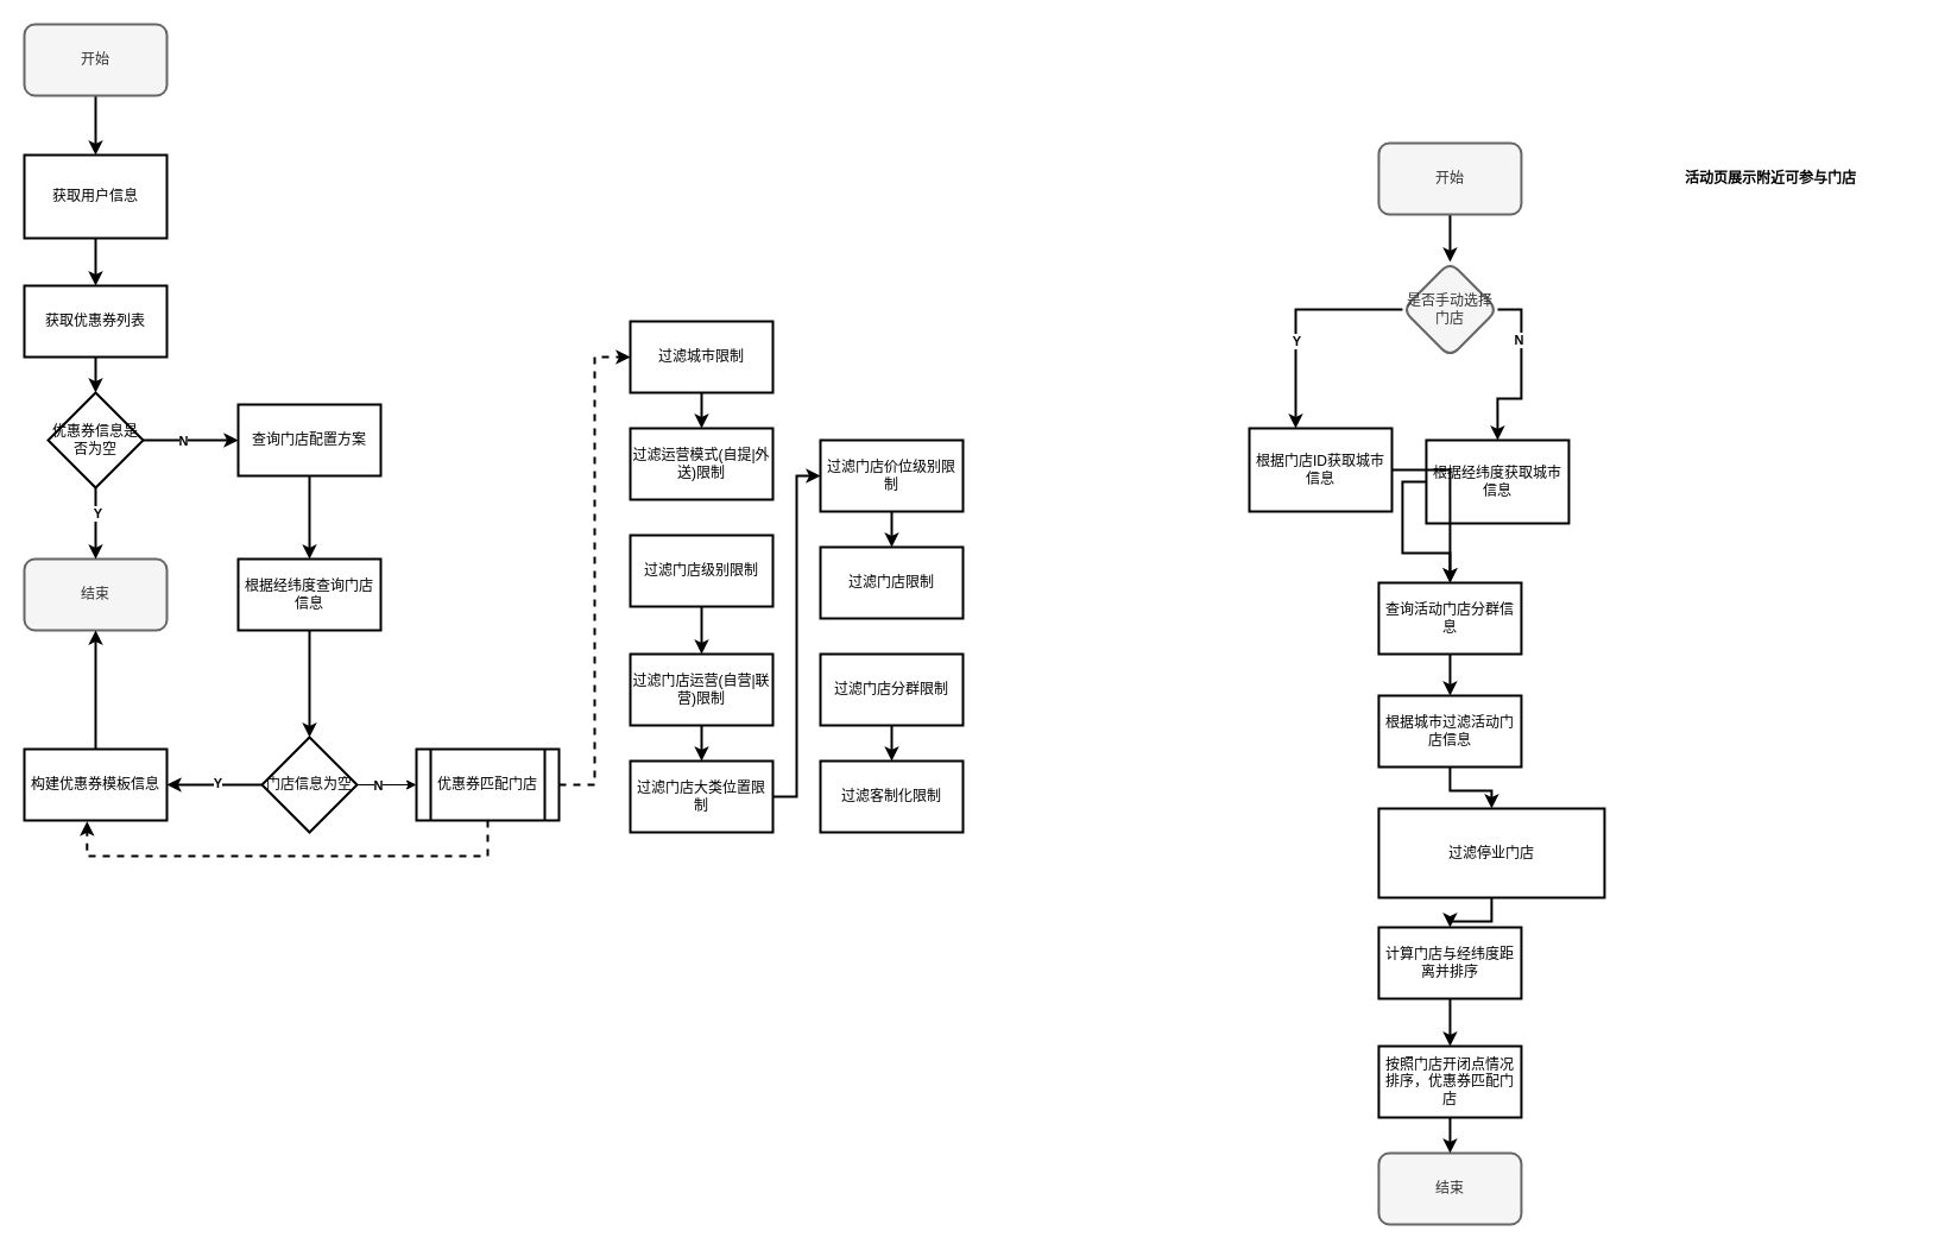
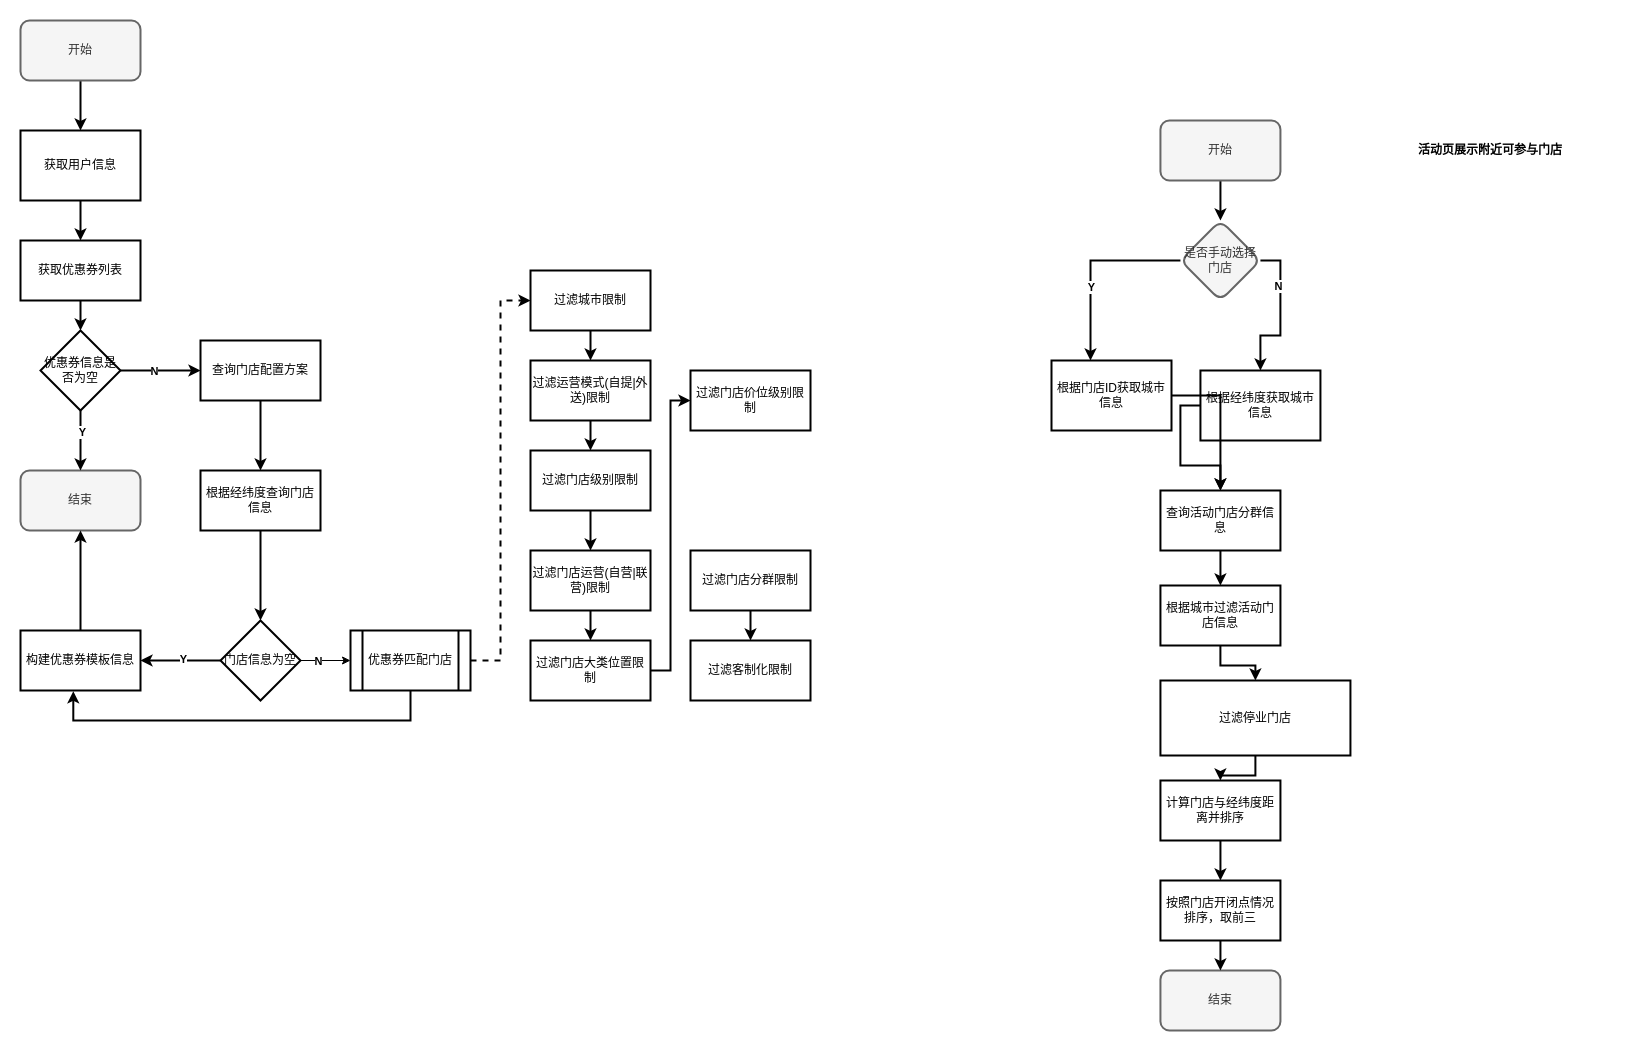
  <mxCell id="0" />
  <mxCell id="1" parent="0" />
  <mxCell id="2" style="edgeStyle=orthogonalEdgeStyle;rounded=0;orthogonalLoop=1;jettySize=auto;html=1;exitX=0.5;exitY=1;exitDx=0;exitDy=0;entryX=0.5;entryY=0;entryDx=0;entryDy=0;strokeWidth=2;" edge="1" parent="1" source="3" target="5"><mxGeometry relative="1" as="geometry" /></mxCell>
  <mxCell id="3" value="开始" style="rounded=1;whiteSpace=wrap;html=1;strokeWidth=2;fillColor=#f5f5f5;fontColor=#333333;strokeColor=#666666;" vertex="1" parent="1"><mxGeometry x="20" y="20" width="120" height="60" as="geometry" /></mxCell>
  <mxCell id="4" value="" style="edgeStyle=orthogonalEdgeStyle;rounded=0;orthogonalLoop=1;jettySize=auto;html=1;strokeWidth=2;" edge="1" parent="1" source="5" target="8"><mxGeometry relative="1" as="geometry" /></mxCell>
  <mxCell id="5" value="获取用户信息" style="rounded=0;whiteSpace=wrap;html=1;strokeWidth=2;" vertex="1" parent="1"><mxGeometry x="20" y="130" width="120" height="70" as="geometry" /></mxCell>
  <mxCell id="6" value="结束" style="rounded=1;whiteSpace=wrap;html=1;strokeWidth=2;fillColor=#f5f5f5;fontColor=#333333;strokeColor=#666666;" vertex="1" parent="1"><mxGeometry x="20" y="470" width="120" height="60" as="geometry" /></mxCell>
  <mxCell id="7" style="edgeStyle=orthogonalEdgeStyle;rounded=0;orthogonalLoop=1;jettySize=auto;html=1;exitX=0.5;exitY=1;exitDx=0;exitDy=0;entryX=0.5;entryY=0;entryDx=0;entryDy=0;strokeWidth=2;" edge="1" parent="1" source="8" target="13"><mxGeometry relative="1" as="geometry" /></mxCell>
  <mxCell id="8" value="获取优惠券列表" style="whiteSpace=wrap;html=1;rounded=0;strokeWidth=2;" vertex="1" parent="1"><mxGeometry x="20" y="240" width="120" height="60" as="geometry" /></mxCell>
  <mxCell id="9" style="edgeStyle=orthogonalEdgeStyle;rounded=0;orthogonalLoop=1;jettySize=auto;html=1;exitX=0.5;exitY=1;exitDx=0;exitDy=0;entryX=0.5;entryY=0;entryDx=0;entryDy=0;strokeWidth=2;" edge="1" parent="1" source="13" target="6"><mxGeometry relative="1" as="geometry" /></mxCell>
  <mxCell id="10" value="&lt;b&gt;Y&lt;/b&gt;" style="edgeLabel;html=1;align=center;verticalAlign=middle;resizable=0;points=[];" vertex="1" connectable="0" parent="9"><mxGeometry x="-0.3" y="1" relative="1" as="geometry"><mxPoint as="offset" /></mxGeometry></mxCell>
  <mxCell id="11" value="" style="edgeStyle=orthogonalEdgeStyle;rounded=0;orthogonalLoop=1;jettySize=auto;html=1;strokeWidth=2;" edge="1" parent="1" source="13" target="15"><mxGeometry relative="1" as="geometry" /></mxCell>
  <mxCell id="12" value="&lt;b&gt;N&lt;/b&gt;" style="edgeLabel;html=1;align=center;verticalAlign=middle;resizable=0;points=[];" vertex="1" connectable="0" parent="11"><mxGeometry x="-0.173" relative="1" as="geometry"><mxPoint as="offset" /></mxGeometry></mxCell>
  <mxCell id="13" value="优惠券信息是否为空" style="rhombus;whiteSpace=wrap;html=1;strokeWidth=2;" vertex="1" parent="1"><mxGeometry x="40" y="330" width="80" height="80" as="geometry" /></mxCell>
  <mxCell id="14" value="" style="edgeStyle=orthogonalEdgeStyle;rounded=0;orthogonalLoop=1;jettySize=auto;html=1;strokeWidth=2;" edge="1" parent="1" source="15" target="17"><mxGeometry relative="1" as="geometry" /></mxCell>
  <mxCell id="15" value="查询门店配置方案" style="whiteSpace=wrap;html=1;strokeWidth=2;" vertex="1" parent="1"><mxGeometry x="200" y="340" width="120" height="60" as="geometry" /></mxCell>
  <mxCell id="16" style="edgeStyle=orthogonalEdgeStyle;rounded=0;orthogonalLoop=1;jettySize=auto;html=1;exitX=0.5;exitY=1;exitDx=0;exitDy=0;entryX=0.5;entryY=0;entryDx=0;entryDy=0;strokeWidth=2;" edge="1" parent="1" source="17" target="22"><mxGeometry relative="1" as="geometry" /></mxCell>
  <mxCell id="17" value="根据经纬度查询门店信息" style="whiteSpace=wrap;html=1;strokeWidth=2;" vertex="1" parent="1"><mxGeometry x="200" y="470" width="120" height="60" as="geometry" /></mxCell>
  <mxCell id="18" value="" style="edgeStyle=orthogonalEdgeStyle;rounded=0;orthogonalLoop=1;jettySize=auto;html=1;strokeWidth=2;" edge="1" parent="1" source="22" target="24"><mxGeometry relative="1" as="geometry" /></mxCell>
  <mxCell id="19" value="&lt;b&gt;Y&lt;/b&gt;" style="edgeLabel;html=1;align=center;verticalAlign=middle;resizable=0;points=[];" vertex="1" connectable="0" parent="18"><mxGeometry x="-0.045" y="-2" relative="1" as="geometry"><mxPoint as="offset" /></mxGeometry></mxCell>
  <mxCell id="20" value="" style="edgeStyle=orthogonalEdgeStyle;rounded=0;orthogonalLoop=1;jettySize=auto;html=1;entryX=0;entryY=0.5;entryDx=0;entryDy=0;" edge="1" parent="1" source="22" target="26"><mxGeometry relative="1" as="geometry"><mxPoint x="360" y="660" as="targetPoint" /></mxGeometry></mxCell>
  <mxCell id="21" value="&lt;b&gt;N&lt;/b&gt;" style="edgeLabel;html=1;align=center;verticalAlign=middle;resizable=0;points=[];" vertex="1" connectable="0" parent="20"><mxGeometry x="-0.507" y="2" relative="1" as="geometry"><mxPoint x="5" y="2" as="offset" /></mxGeometry></mxCell>
  <mxCell id="22" value="门店信息为空" style="rhombus;whiteSpace=wrap;html=1;strokeWidth=2;" vertex="1" parent="1"><mxGeometry x="220" y="620" width="80" height="80" as="geometry" /></mxCell>
  <mxCell id="23" style="edgeStyle=orthogonalEdgeStyle;rounded=0;orthogonalLoop=1;jettySize=auto;html=1;exitX=0.5;exitY=0;exitDx=0;exitDy=0;entryX=0.5;entryY=1;entryDx=0;entryDy=0;strokeWidth=2;" edge="1" parent="1" source="24" target="6"><mxGeometry relative="1" as="geometry" /></mxCell>
  <mxCell id="24" value="构建优惠券模板信息" style="whiteSpace=wrap;html=1;strokeWidth=2;" vertex="1" parent="1"><mxGeometry x="20" y="630" width="120" height="60" as="geometry" /></mxCell>
  <mxCell id="25" style="edgeStyle=orthogonalEdgeStyle;rounded=0;orthogonalLoop=1;jettySize=auto;html=1;exitX=1;exitY=0.5;exitDx=0;exitDy=0;entryX=0;entryY=0.5;entryDx=0;entryDy=0;strokeWidth=2;dashed=1;" edge="1" parent="1" source="26" target="29"><mxGeometry relative="1" as="geometry" /></mxCell>
  <mxCell id="26" value="优惠券匹配门店" style="shape=process;whiteSpace=wrap;html=1;backgroundOutline=1;strokeWidth=2;" vertex="1" parent="1"><mxGeometry x="350" y="630" width="120" height="60" as="geometry" /></mxCell>
- <mxCell id="27" style="edgeStyle=orthogonalEdgeStyle;rounded=0;orthogonalLoop=1;jettySize=auto;html=1;exitX=0.5;exitY=1;exitDx=0;exitDy=0;entryX=0.44;entryY=1.013;entryDx=0;entryDy=0;entryPerimeter=0;strokeWidth=2;dashed=1;" edge="1" parent="1" source="26" target="24"><mxGeometry relative="1" as="geometry"><Array as="points"><mxPoint x="410" y="720" /><mxPoint x="73" y="720" /></Array></mxGeometry></mxCell>
+ <mxCell id="27" style="edgeStyle=orthogonalEdgeStyle;rounded=0;orthogonalLoop=1;jettySize=auto;html=1;exitX=0.5;exitY=1;exitDx=0;exitDy=0;entryX=0.44;entryY=1.013;entryDx=0;entryDy=0;entryPerimeter=0;strokeWidth=2;" edge="1" parent="1" source="26" target="24"><mxGeometry relative="1" as="geometry"><Array as="points"><mxPoint x="410" y="720" /><mxPoint x="73" y="720" /></Array></mxGeometry></mxCell>
  <mxCell id="28" value="" style="edgeStyle=orthogonalEdgeStyle;rounded=0;orthogonalLoop=1;jettySize=auto;html=1;strokeWidth=2;" edge="1" parent="1" source="29" target="31"><mxGeometry relative="1" as="geometry" /></mxCell>
  <mxCell id="29" value="过滤城市限制" style="whiteSpace=wrap;html=1;strokeWidth=2;" vertex="1" parent="1"><mxGeometry x="530" y="270" width="120" height="60" as="geometry" /></mxCell>
+ <mxCell id="30" value="" style="edgeStyle=orthogonalEdgeStyle;rounded=0;orthogonalLoop=1;jettySize=auto;html=1;strokeWidth=2;" edge="1" parent="1" source="31" target="33"><mxGeometry relative="1" as="geometry" /></mxCell>
  <mxCell id="31" value="过滤运营模式(自提|外送)限制" style="whiteSpace=wrap;html=1;strokeWidth=2;" vertex="1" parent="1"><mxGeometry x="530" y="360" width="120" height="60" as="geometry" /></mxCell>
  <mxCell id="32" value="" style="edgeStyle=orthogonalEdgeStyle;rounded=0;orthogonalLoop=1;jettySize=auto;html=1;strokeWidth=2;" edge="1" parent="1" source="33" target="35"><mxGeometry relative="1" as="geometry" /></mxCell>
  <mxCell id="33" value="过滤门店级别限制" style="whiteSpace=wrap;html=1;strokeWidth=2;" vertex="1" parent="1"><mxGeometry x="530" y="450" width="120" height="60" as="geometry" /></mxCell>
  <mxCell id="34" value="" style="edgeStyle=orthogonalEdgeStyle;rounded=0;orthogonalLoop=1;jettySize=auto;html=1;strokeWidth=2;" edge="1" parent="1" source="35" target="37"><mxGeometry relative="1" as="geometry" /></mxCell>
  <mxCell id="35" value="过滤门店运营(自营|联营)限制" style="whiteSpace=wrap;html=1;strokeWidth=2;" vertex="1" parent="1"><mxGeometry x="530" y="550" width="120" height="60" as="geometry" /></mxCell>
  <mxCell id="36" style="edgeStyle=orthogonalEdgeStyle;rounded=0;orthogonalLoop=1;jettySize=auto;html=1;exitX=1;exitY=0.5;exitDx=0;exitDy=0;entryX=0;entryY=0.5;entryDx=0;entryDy=0;strokeWidth=2;" edge="1" parent="1" source="37" target="39"><mxGeometry relative="1" as="geometry" /></mxCell>
  <mxCell id="37" value="过滤门店大类位置限制" style="whiteSpace=wrap;html=1;strokeWidth=2;" vertex="1" parent="1"><mxGeometry x="530" y="640" width="120" height="60" as="geometry" /></mxCell>
- <mxCell id="38" value="" style="edgeStyle=orthogonalEdgeStyle;rounded=0;orthogonalLoop=1;jettySize=auto;html=1;strokeWidth=2;" edge="1" parent="1" source="39" target="40"><mxGeometry relative="1" as="geometry" /></mxCell>
  <mxCell id="39" value="过滤门店价位级别限制" style="whiteSpace=wrap;html=1;strokeWidth=2;" vertex="1" parent="1"><mxGeometry x="690" y="370" width="120" height="60" as="geometry" /></mxCell>
- <mxCell id="40" value="过滤门店限制" style="whiteSpace=wrap;html=1;strokeWidth=2;" vertex="1" parent="1"><mxGeometry x="690" y="460" width="120" height="60" as="geometry" /></mxCell>
  <mxCell id="41" value="" style="edgeStyle=orthogonalEdgeStyle;rounded=0;orthogonalLoop=1;jettySize=auto;html=1;strokeWidth=2;" edge="1" parent="1" source="42"><mxGeometry relative="1" as="geometry"><mxPoint x="750" y="640" as="targetPoint" /></mxGeometry></mxCell>
  <mxCell id="42" value="过滤门店分群限制" style="whiteSpace=wrap;html=1;strokeWidth=2;" vertex="1" parent="1"><mxGeometry x="690" y="550" width="120" height="60" as="geometry" /></mxCell>
  <mxCell id="43" value="过滤客制化限制" style="whiteSpace=wrap;html=1;strokeWidth=2;" vertex="1" parent="1"><mxGeometry x="690" y="640" width="120" height="60" as="geometry" /></mxCell>
  <mxCell id="44" value="" style="edgeStyle=orthogonalEdgeStyle;rounded=0;orthogonalLoop=1;jettySize=auto;html=1;strokeWidth=2;" edge="1" parent="1" source="45" target="62"><mxGeometry relative="1" as="geometry" /></mxCell>
  <mxCell id="45" value="开始" style="rounded=1;whiteSpace=wrap;html=1;strokeWidth=2;fillColor=#f5f5f5;fontColor=#333333;strokeColor=#666666;" vertex="1" parent="1"><mxGeometry x="1159.94" y="120" width="120" height="60" as="geometry" /></mxCell>
  <mxCell id="46" value="" style="edgeStyle=orthogonalEdgeStyle;rounded=0;orthogonalLoop=1;jettySize=auto;html=1;strokeWidth=2;entryX=0.5;entryY=0;entryDx=0;entryDy=0;exitX=0;exitY=0.5;exitDx=0;exitDy=0;" edge="1" parent="1" source="47" target="50"><mxGeometry relative="1" as="geometry"><mxPoint x="1369.94" y="475" as="targetPoint" /><mxPoint x="1309.94" y="400" as="sourcePoint" /></mxGeometry></mxCell>
  <mxCell id="47" value="根据经纬度获取城市信息" style="rounded=0;whiteSpace=wrap;html=1;strokeWidth=2;" vertex="1" parent="1"><mxGeometry x="1199.94" y="370" width="120" height="70" as="geometry" /></mxCell>
  <mxCell id="48" value="结束" style="rounded=1;whiteSpace=wrap;html=1;strokeWidth=2;fillColor=#f5f5f5;fontColor=#333333;strokeColor=#666666;" vertex="1" parent="1"><mxGeometry x="1159.94" y="970" width="120" height="60" as="geometry" /></mxCell>
  <mxCell id="49" style="edgeStyle=orthogonalEdgeStyle;rounded=0;orthogonalLoop=1;jettySize=auto;html=1;exitX=0.5;exitY=1;exitDx=0;exitDy=0;entryX=0.5;entryY=0;entryDx=0;entryDy=0;strokeWidth=2;" edge="1" parent="1" source="50" target="52"><mxGeometry relative="1" as="geometry" /></mxCell>
  <mxCell id="50" value="查询活动门店分群信息" style="whiteSpace=wrap;html=1;strokeWidth=2;" vertex="1" parent="1"><mxGeometry x="1159.94" y="490" width="120" height="60" as="geometry" /></mxCell>
  <mxCell id="51" value="" style="edgeStyle=orthogonalEdgeStyle;rounded=0;orthogonalLoop=1;jettySize=auto;html=1;strokeWidth=2;" edge="1" parent="1" source="52" target="55"><mxGeometry relative="1" as="geometry" /></mxCell>
  <mxCell id="52" value="根据城市过滤活动门店信息" style="whiteSpace=wrap;html=1;strokeWidth=2;" vertex="1" parent="1"><mxGeometry x="1159.94" y="585" width="120" height="60" as="geometry" /></mxCell>
  <mxCell id="53" value="&lt;b&gt;活动页展示附近可参与门店&lt;/b&gt;" style="text;html=1;align=center;verticalAlign=middle;whiteSpace=wrap;rounded=0;" vertex="1" parent="1"><mxGeometry x="1359.94" y="135" width="260" height="30" as="geometry" /></mxCell>
  <mxCell id="54" value="" style="edgeStyle=orthogonalEdgeStyle;rounded=0;orthogonalLoop=1;jettySize=auto;html=1;strokeWidth=2;" edge="1" parent="1" source="55" target="57"><mxGeometry relative="1" as="geometry" /></mxCell>
  <mxCell id="55" value="过滤停业门店" style="whiteSpace=wrap;html=1;strokeWidth=2;" vertex="1" parent="1"><mxGeometry x="1159.94" y="680" width="190" height="75" as="geometry" /></mxCell>
  <mxCell id="56" value="" style="edgeStyle=orthogonalEdgeStyle;rounded=0;orthogonalLoop=1;jettySize=auto;html=1;strokeWidth=2;" edge="1" parent="1" source="57" target="59"><mxGeometry relative="1" as="geometry" /></mxCell>
  <mxCell id="57" value="计算门店与经纬度距离并排序" style="whiteSpace=wrap;html=1;strokeWidth=2;" vertex="1" parent="1"><mxGeometry x="1159.94" y="780" width="120" height="60" as="geometry" /></mxCell>
  <mxCell id="58" style="edgeStyle=orthogonalEdgeStyle;rounded=0;orthogonalLoop=1;jettySize=auto;html=1;exitX=0.5;exitY=1;exitDx=0;exitDy=0;entryX=0.5;entryY=0;entryDx=0;entryDy=0;strokeWidth=2;" edge="1" parent="1" source="59" target="48"><mxGeometry relative="1" as="geometry" /></mxCell>
- <mxCell id="59" value="按照门店开闭点情况排序，优惠券匹配门店" style="whiteSpace=wrap;html=1;strokeWidth=2;" vertex="1" parent="1"><mxGeometry x="1159.94" y="880" width="120" height="60" as="geometry" /></mxCell>
+ <mxCell id="59" value="按照门店开闭点情况排序，取前三" style="whiteSpace=wrap;html=1;strokeWidth=2;" vertex="1" parent="1"><mxGeometry x="1159.94" y="880" width="120" height="60" as="geometry" /></mxCell>
  <mxCell id="60" style="edgeStyle=orthogonalEdgeStyle;rounded=0;orthogonalLoop=1;jettySize=auto;html=1;exitX=1;exitY=0.5;exitDx=0;exitDy=0;entryX=0.5;entryY=0;entryDx=0;entryDy=0;strokeWidth=2;" edge="1" parent="1" source="62" target="47"><mxGeometry relative="1" as="geometry" /></mxCell>
  <mxCell id="61" value="&lt;b&gt;N&lt;/b&gt;" style="edgeLabel;html=1;align=center;verticalAlign=middle;resizable=0;points=[];" vertex="1" connectable="0" parent="60"><mxGeometry x="-0.406" y="-2" relative="1" as="geometry"><mxPoint as="offset" /></mxGeometry></mxCell>
  <mxCell id="62" value="是否手动选择门店" style="rhombus;whiteSpace=wrap;html=1;fillColor=#f5f5f5;strokeColor=#666666;fontColor=#333333;rounded=1;strokeWidth=2;" vertex="1" parent="1"><mxGeometry x="1179.94" y="220" width="80" height="80" as="geometry" /></mxCell>
  <mxCell id="63" style="edgeStyle=orthogonalEdgeStyle;rounded=0;orthogonalLoop=1;jettySize=auto;html=1;exitX=1;exitY=0.5;exitDx=0;exitDy=0;entryX=0.5;entryY=0;entryDx=0;entryDy=0;strokeWidth=2;" edge="1" parent="1" source="64" target="50"><mxGeometry relative="1" as="geometry"><mxPoint x="1189.94" y="405" as="sourcePoint" /></mxGeometry></mxCell>
  <mxCell id="64" value="根据门店ID获取城市信息" style="rounded=0;whiteSpace=wrap;html=1;strokeWidth=2;" vertex="1" parent="1"><mxGeometry x="1051" y="360" width="120" height="70" as="geometry" /></mxCell>
  <mxCell id="65" style="edgeStyle=orthogonalEdgeStyle;rounded=0;orthogonalLoop=1;jettySize=auto;html=1;exitX=0;exitY=0.5;exitDx=0;exitDy=0;entryX=0.325;entryY=0;entryDx=0;entryDy=0;entryPerimeter=0;strokeWidth=2;" edge="1" parent="1" source="62" target="64"><mxGeometry relative="1" as="geometry" /></mxCell>
  <mxCell id="66" value="&lt;b&gt;Y&lt;/b&gt;" style="edgeLabel;html=1;align=center;verticalAlign=middle;resizable=0;points=[];" vertex="1" connectable="0" parent="65"><mxGeometry x="0.221" relative="1" as="geometry"><mxPoint as="offset" /></mxGeometry></mxCell>
